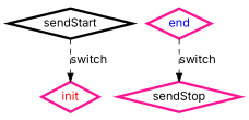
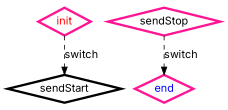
  digraph {
    fontname=Inter
    rankdir=TB
    node [color=deeppink fontcolor=black fontname=Inter penwidth=3 shape=diamond]
    edge [color=black fontcolor=black fontname=Inter style=dashed]
    init [fontcolor=red]
    sendStart [color=black]
    end [fontcolor=blue]
    sendStop
-   sendStart -> init [label=switch]
-   end -> sendStop [label=switch]
+   init -> sendStart [label=switch]
+   sendStop -> end [label=switch]
  }
